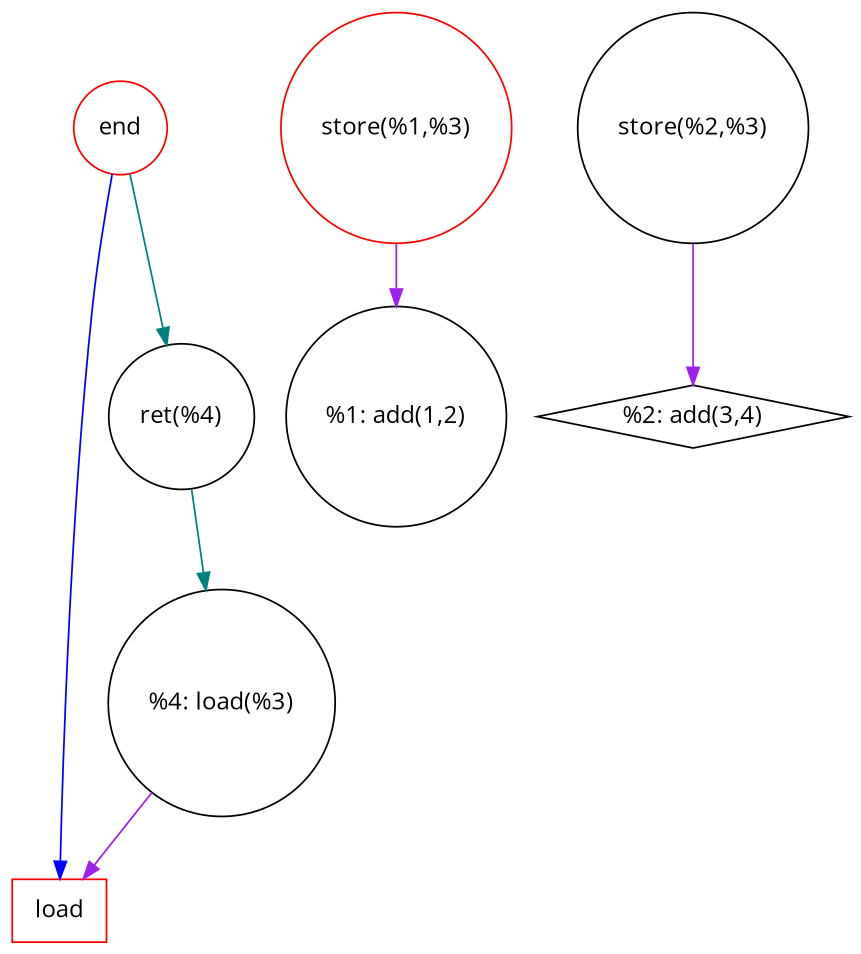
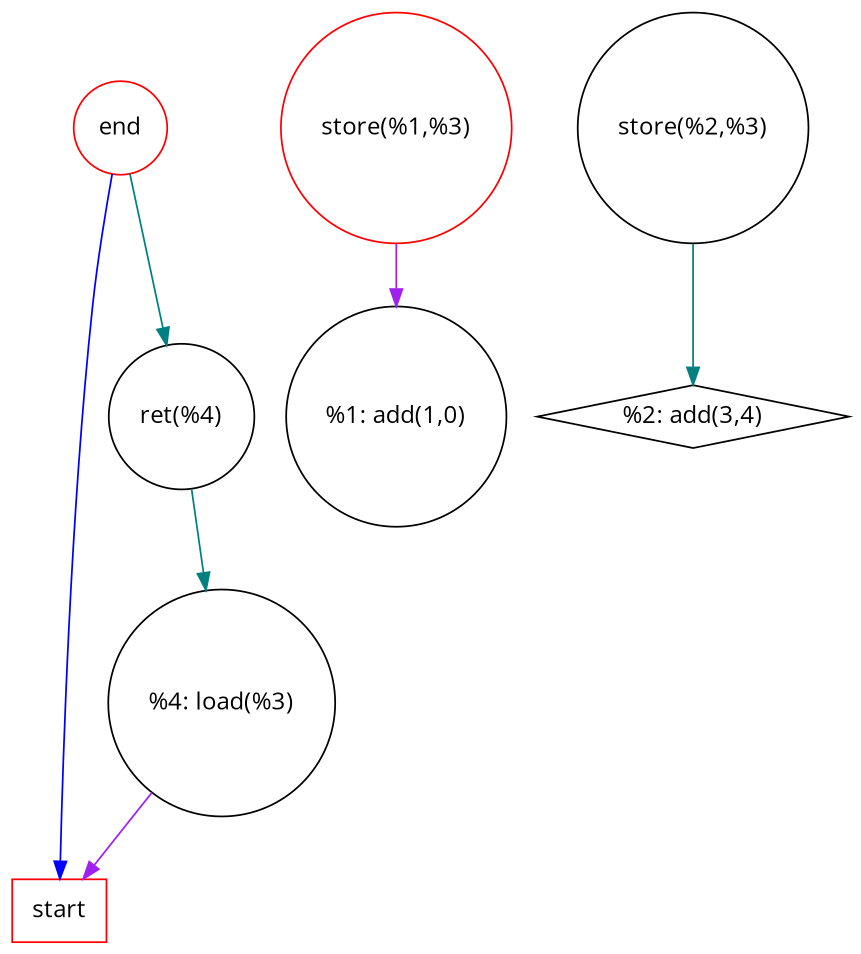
  digraph {
    fontname="Open Sans"
    node [fontname="Open Sans" shape=circle]
    edge [color=purple fontname="Open Sans"]
-   n1 [color=red label=load shape=box]
+   n1 [color=red label=start shape=box]
    n2 [color=red label=end]
    n3 [label="ret(%4)"]
    n4 [label="%4: load(%3)"]
-   n5 [label="%1: add(1,2)"]
+   n5 [label="%1: add(1,0)"]
    n6 [label="%2: add(3,4)" shape=diamond]
    n7 [color=red label="store(%1,%3)"]
    n8 [label="store(%2,%3)"]
    n2 -> n1 [color=blue weight=100]
    n2 -> n3 [color=teal weight=100]
    n3 -> n4 [color=teal]
    n4 -> n1
    n7 -> n5
-   n8 -> n6
+   n8 -> n6 [color=teal]
  }
